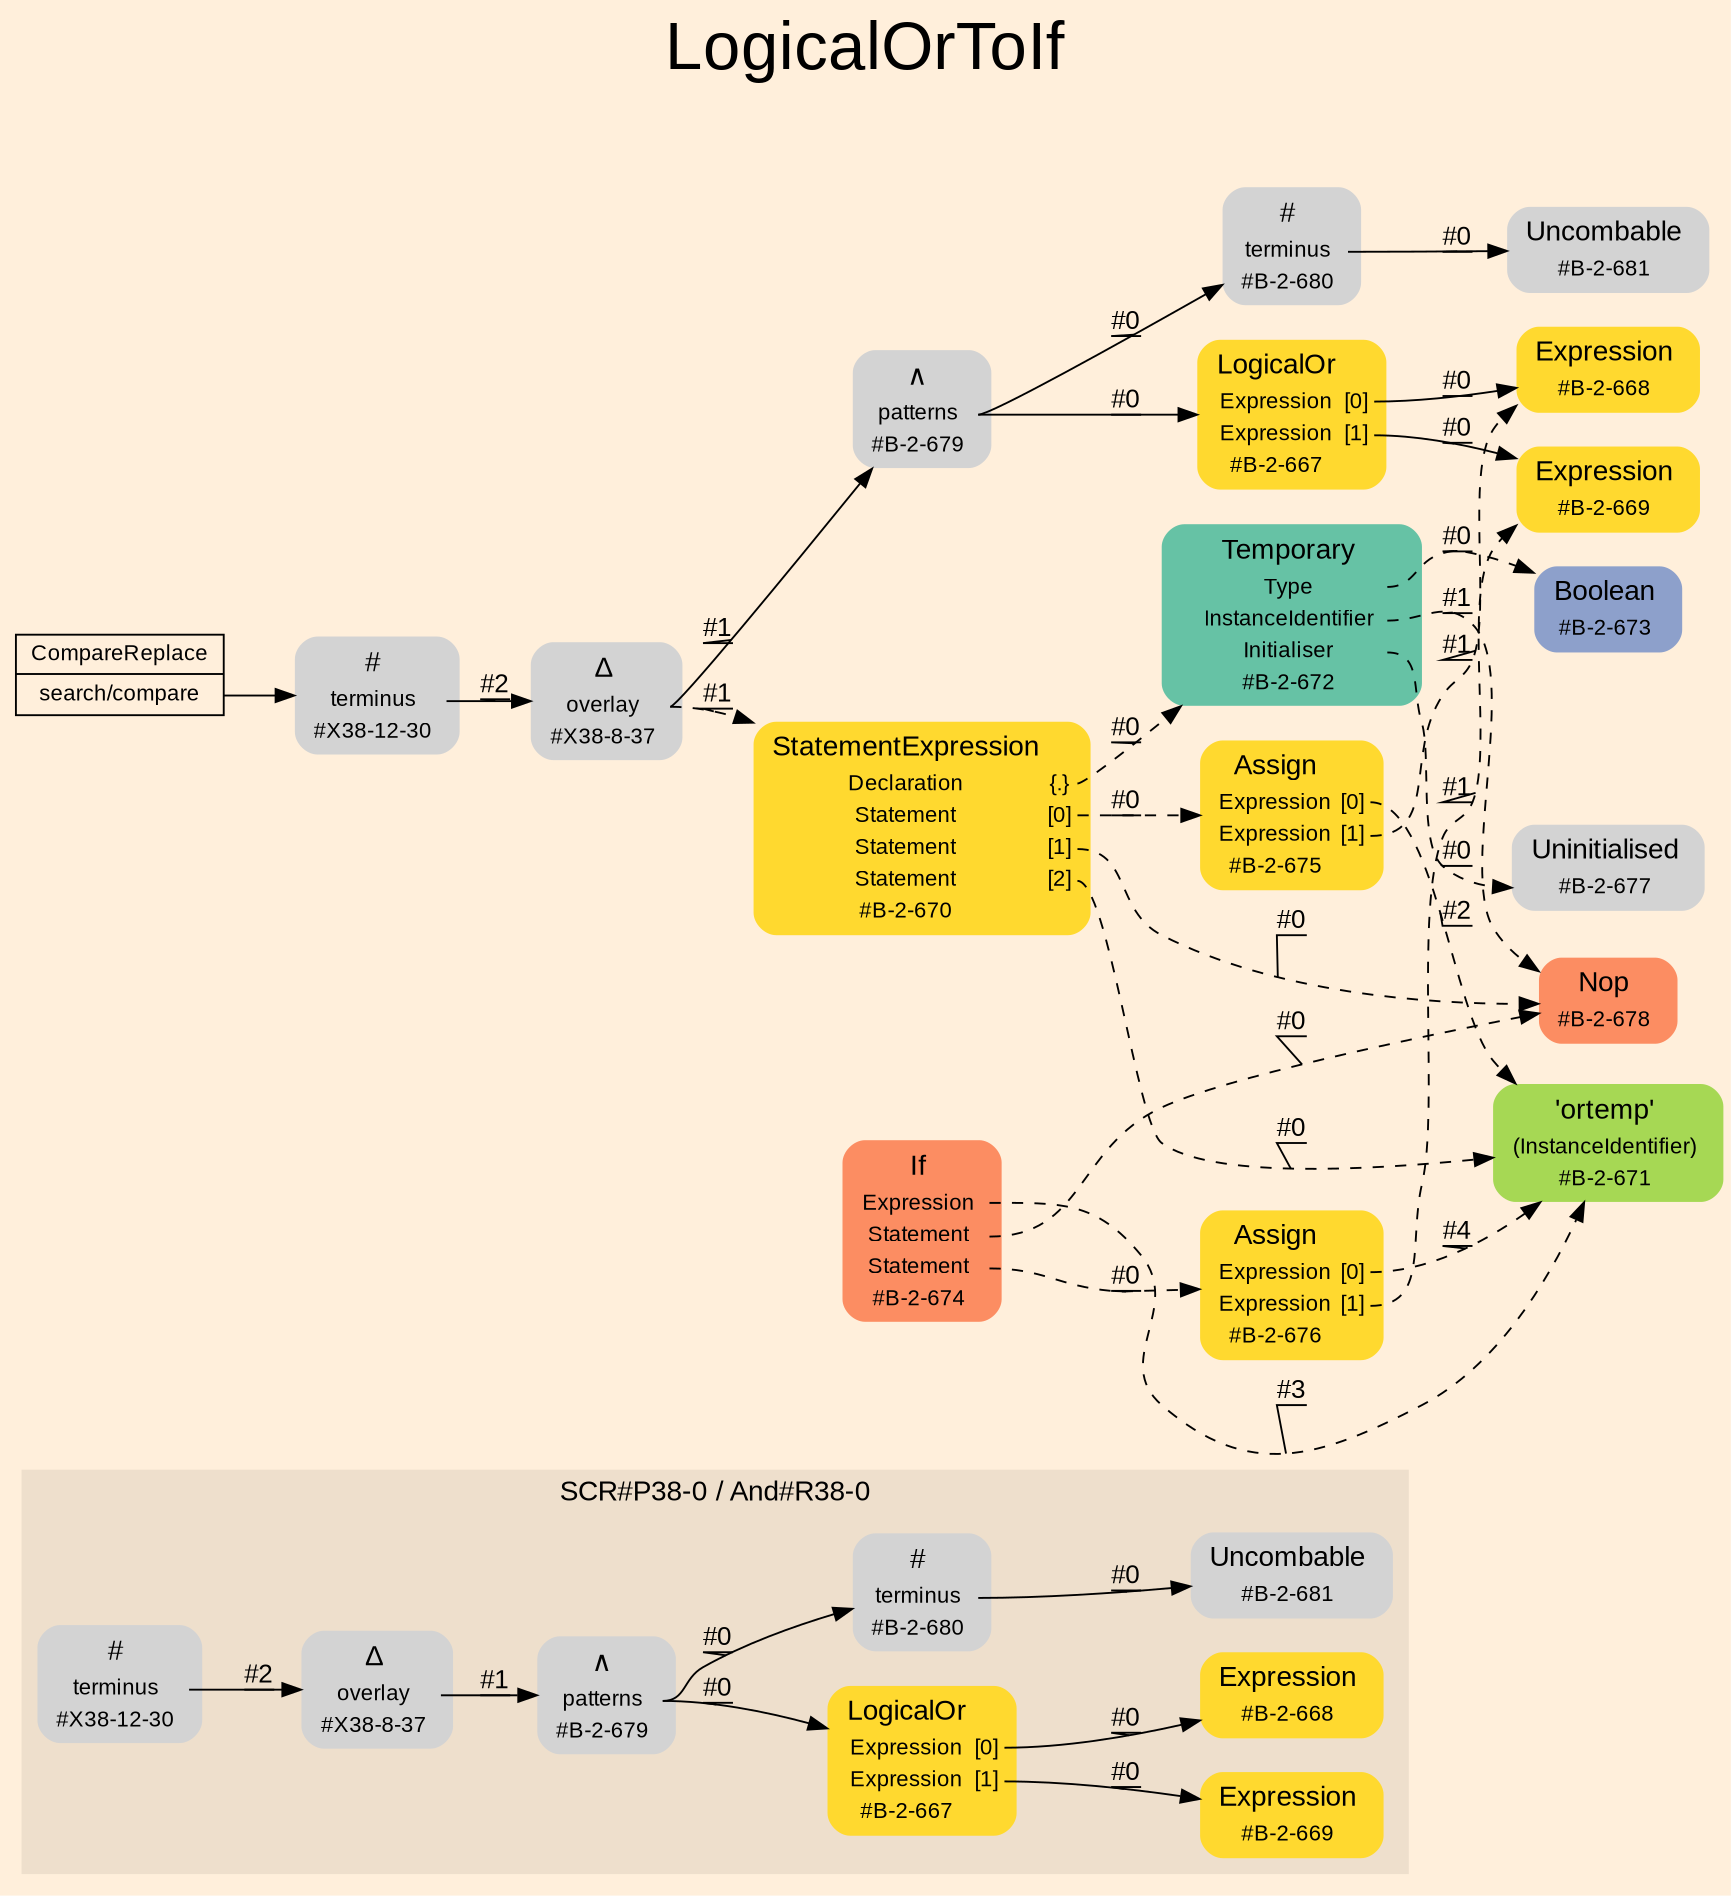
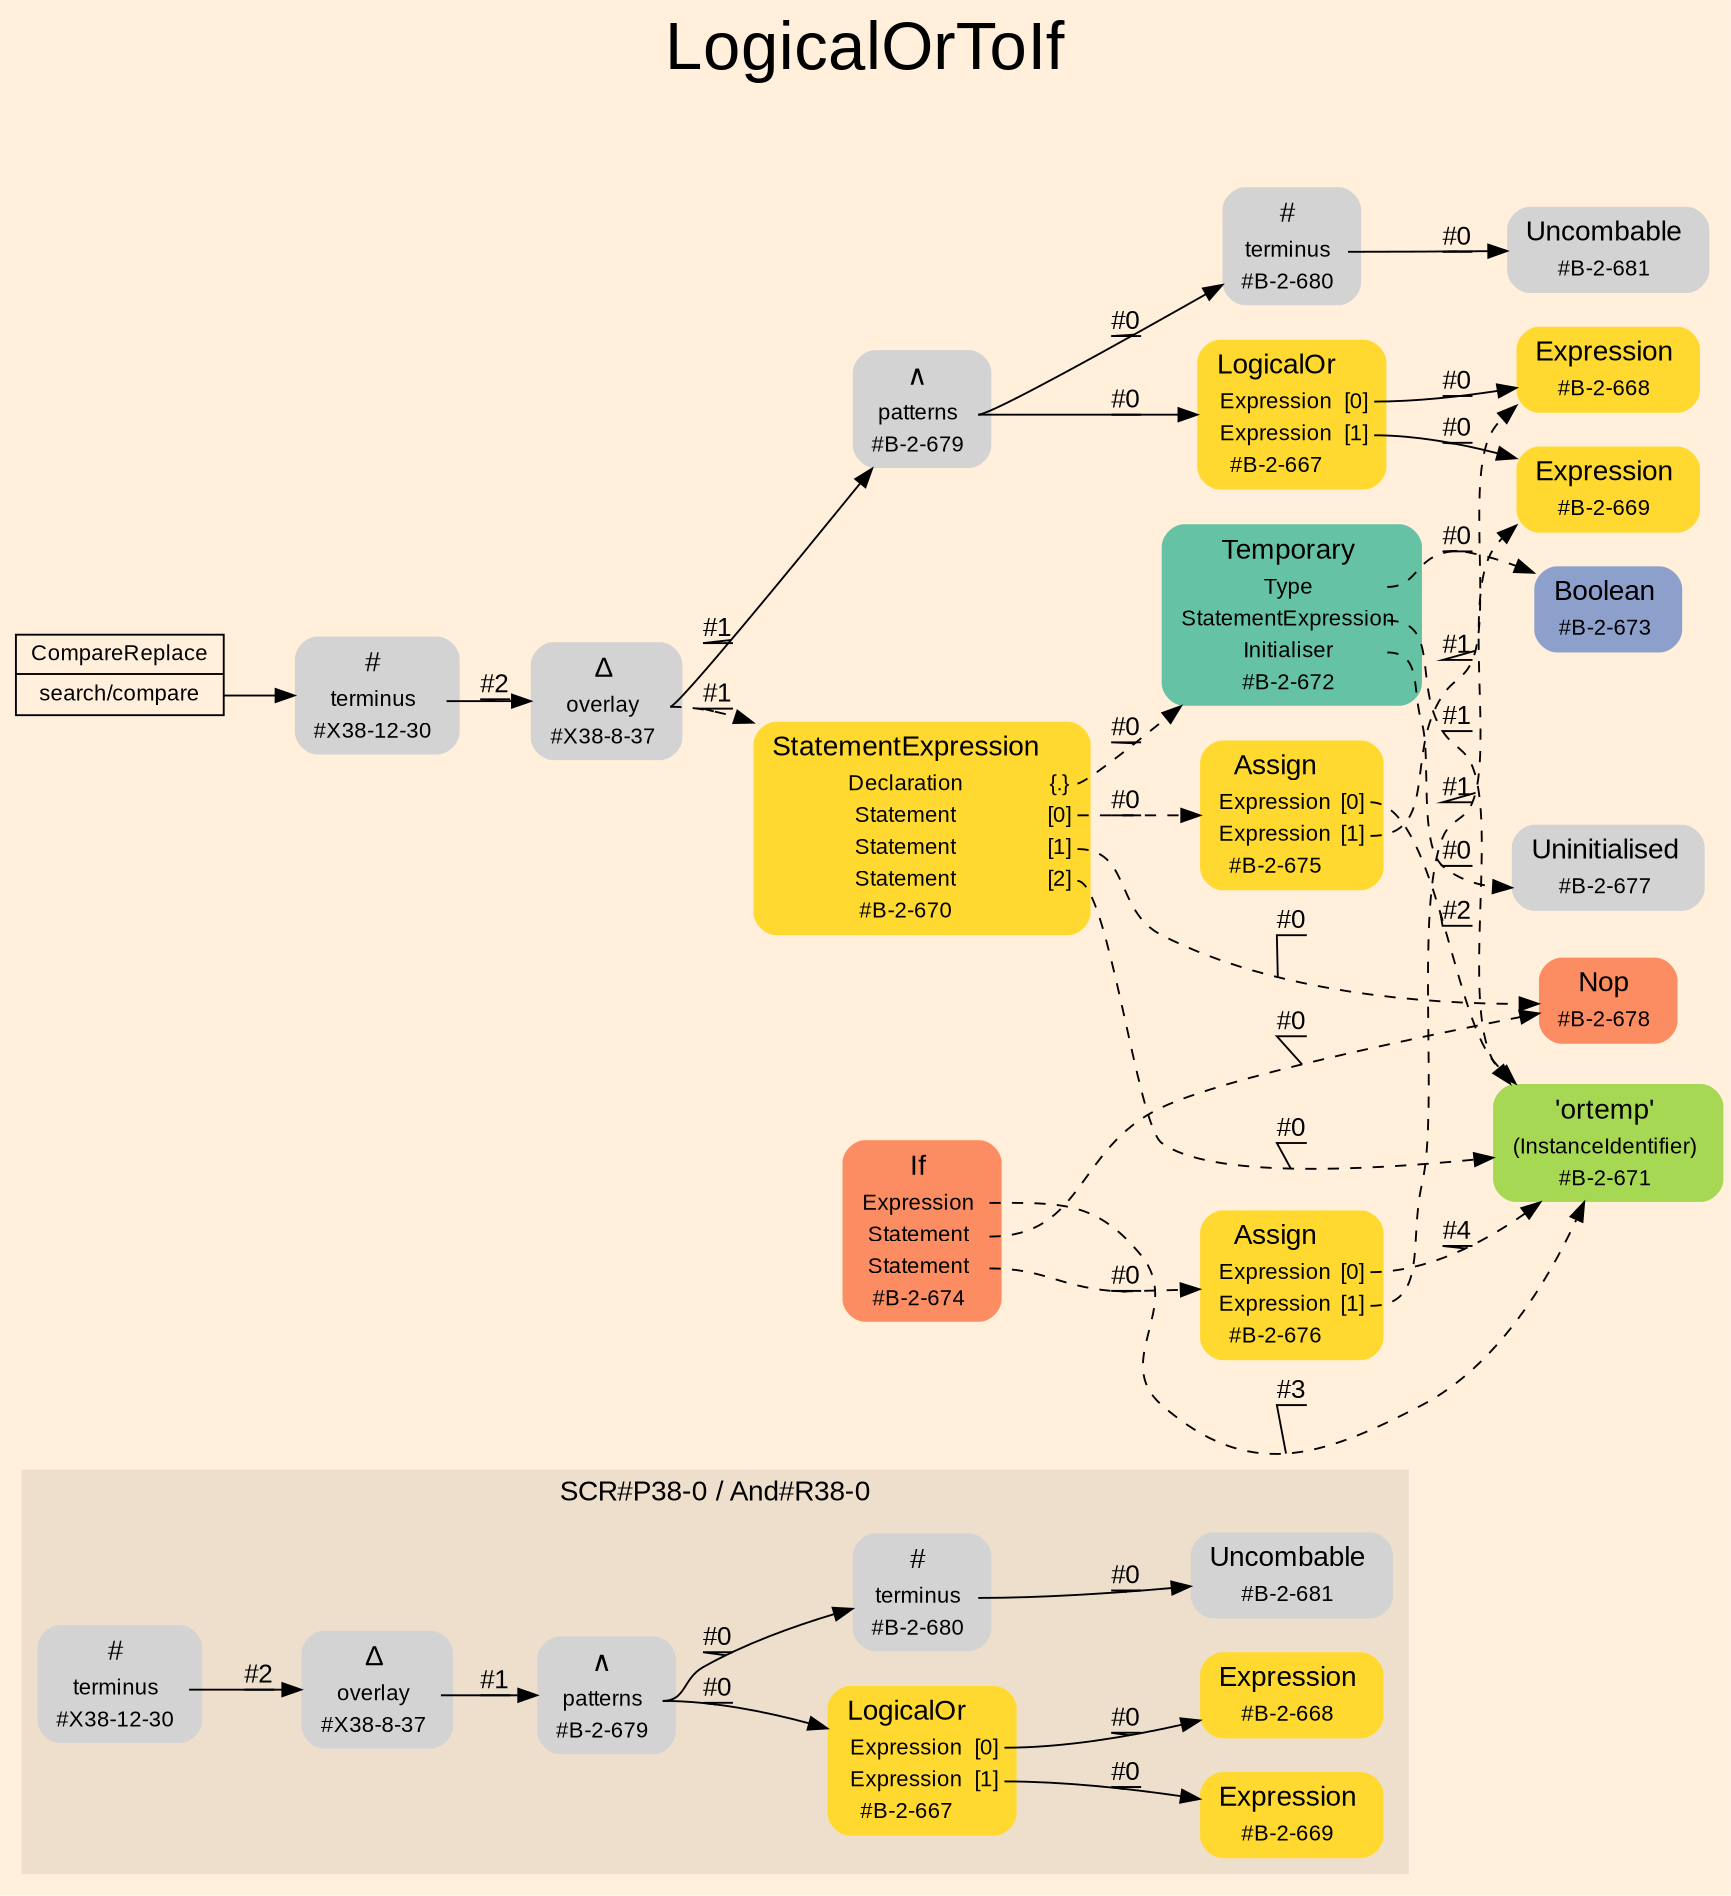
  digraph {
    bgcolor=antiquewhite1
    color=black
    fontcolor=black
    fontname=Arial
    fontsize=36
    label=LogicalOrToIf
    labelloc=t
    rankdir=LR
    ranksep=0.3
    node [fontname=Arial fontsize=12 shape=plaintext style="rounded,filled"]
    edge [color=black decorate=true fontcolor=black fontname=Arial tailport=port0]
    n1 [fillcolor="/set28/6" label=<<TABLE BORDER="0" CELLBORDER="0" CELLSPACING="0">          <TR><TD><FONT POINT-SIZE="15.0">Expression</FONT></TD><TD></TD></TR>          <TR><TD>#B-2-668</TD><TD PORT="port0"></TD></TR>         </TABLE>>]
    n2 [label=<<TABLE BORDER="0" CELLBORDER="0" CELLSPACING="0">          <TR><TD><FONT POINT-SIZE="15.0">#</FONT></TD><TD></TD></TR>          <TR><TD>terminus</TD><TD PORT="port0"></TD></TR>          <TR><TD>#X38-12-30</TD><TD PORT="port1"></TD></TR>         </TABLE>>]
    n3 [fillcolor="/set28/6" label=<<TABLE BORDER="0" CELLBORDER="0" CELLSPACING="0">          <TR><TD><FONT POINT-SIZE="15.0">LogicalOr</FONT></TD><TD></TD></TR>          <TR><TD>Expression</TD><TD PORT="port0">[0]</TD></TR>          <TR><TD>Expression</TD><TD PORT="port1">[1]</TD></TR>          <TR><TD>#B-2-667</TD><TD PORT="port2"></TD></TR>         </TABLE>>]
    n4 [fillcolor="/set28/6" label=<<TABLE BORDER="0" CELLBORDER="0" CELLSPACING="0">          <TR><TD><FONT POINT-SIZE="15.0">Expression</FONT></TD><TD></TD></TR>          <TR><TD>#B-2-669</TD><TD PORT="port0"></TD></TR>         </TABLE>>]
    n5 [label=<<TABLE BORDER="0" CELLBORDER="0" CELLSPACING="0">          <TR><TD><FONT POINT-SIZE="15.0">Δ</FONT></TD><TD></TD></TR>          <TR><TD>overlay</TD><TD PORT="port0"></TD></TR>          <TR><TD>#X38-8-37</TD><TD PORT="port1"></TD></TR>         </TABLE>>]
    n6 [label=<<TABLE BORDER="0" CELLBORDER="0" CELLSPACING="0">          <TR><TD><FONT POINT-SIZE="15.0">Uncombable</FONT></TD><TD></TD></TR>          <TR><TD>#B-2-681</TD><TD PORT="port0"></TD></TR>         </TABLE>>]
    n7 [label=<<TABLE BORDER="0" CELLBORDER="0" CELLSPACING="0">          <TR><TD><FONT POINT-SIZE="15.0">∧</FONT></TD><TD></TD></TR>          <TR><TD>patterns</TD><TD PORT="port0"></TD></TR>          <TR><TD>#B-2-679</TD><TD PORT="port1"></TD></TR>         </TABLE>>]
    n8 [label=<<TABLE BORDER="0" CELLBORDER="0" CELLSPACING="0">          <TR><TD><FONT POINT-SIZE="15.0">#</FONT></TD><TD></TD></TR>          <TR><TD>terminus</TD><TD PORT="port0"></TD></TR>          <TR><TD>#B-2-680</TD><TD PORT="port1"></TD></TR>         </TABLE>>]
    n9 [color=black fillcolor=antiquewhite1 fontcolor=black label="<fixed> CompareReplace | <port0> search/compare" shape=record style=filled]
    n10 [label=<<TABLE BORDER="0" CELLBORDER="0" CELLSPACING="0">      <TR><TD><FONT POINT-SIZE="15.0">#</FONT></TD><TD></TD></TR>      <TR><TD>terminus</TD><TD PORT="port0"></TD></TR>      <TR><TD>#X38-12-30</TD><TD PORT="port1"></TD></TR>     </TABLE>>]
    n11 [label=<<TABLE BORDER="0" CELLBORDER="0" CELLSPACING="0">      <TR><TD><FONT POINT-SIZE="15.0">Δ</FONT></TD><TD></TD></TR>      <TR><TD>overlay</TD><TD PORT="port0"></TD></TR>      <TR><TD>#X38-8-37</TD><TD PORT="port1"></TD></TR>     </TABLE>>]
    n12 [label=<<TABLE BORDER="0" CELLBORDER="0" CELLSPACING="0">      <TR><TD><FONT POINT-SIZE="15.0">∧</FONT></TD><TD></TD></TR>      <TR><TD>patterns</TD><TD PORT="port0"></TD></TR>      <TR><TD>#B-2-679</TD><TD PORT="port1"></TD></TR>     </TABLE>>]
    n13 [fillcolor="/set28/6" label=<<TABLE BORDER="0" CELLBORDER="0" CELLSPACING="0">      <TR><TD><FONT POINT-SIZE="15.0">StatementExpression</FONT></TD><TD></TD></TR>      <TR><TD>Declaration</TD><TD PORT="port0">{.}</TD></TR>      <TR><TD>Statement</TD><TD PORT="port1">[0]</TD></TR>      <TR><TD>Statement</TD><TD PORT="port2">[1]</TD></TR>      <TR><TD>Statement</TD><TD PORT="port3">[2]</TD></TR>      <TR><TD>#B-2-670</TD><TD PORT="port4"></TD></TR>     </TABLE>>]
    n14 [fillcolor="/set28/6" label=<<TABLE BORDER="0" CELLBORDER="0" CELLSPACING="0">      <TR><TD><FONT POINT-SIZE="15.0">LogicalOr</FONT></TD><TD></TD></TR>      <TR><TD>Expression</TD><TD PORT="port0">[0]</TD></TR>      <TR><TD>Expression</TD><TD PORT="port1">[1]</TD></TR>      <TR><TD>#B-2-667</TD><TD PORT="port2"></TD></TR>     </TABLE>>]
    n15 [label=<<TABLE BORDER="0" CELLBORDER="0" CELLSPACING="0">      <TR><TD><FONT POINT-SIZE="15.0">#</FONT></TD><TD></TD></TR>      <TR><TD>terminus</TD><TD PORT="port0"></TD></TR>      <TR><TD>#B-2-680</TD><TD PORT="port1"></TD></TR>     </TABLE>>]
-   n16 [fillcolor="/set28/1" label=<<TABLE BORDER="0" CELLBORDER="0" CELLSPACING="0">      <TR><TD><FONT POINT-SIZE="15.0">Temporary</FONT></TD><TD></TD></TR>      <TR><TD>Type</TD><TD PORT="port0"></TD></TR>      <TR><TD>InstanceIdentifier</TD><TD PORT="port1"></TD></TR>      <TR><TD>Initialiser</TD><TD PORT="port2"></TD></TR>      <TR><TD>#B-2-672</TD><TD PORT="port3"></TD></TR>     </TABLE>>]
+   n16 [fillcolor="/set28/1" label=<<TABLE BORDER="0" CELLBORDER="0" CELLSPACING="0">      <TR><TD><FONT POINT-SIZE="15.0">Temporary</FONT></TD><TD></TD></TR>      <TR><TD>Type</TD><TD PORT="port0"></TD></TR>      <TR><TD>StatementExpression</TD><TD PORT="port1"></TD></TR>      <TR><TD>Initialiser</TD><TD PORT="port2"></TD></TR>      <TR><TD>#B-2-672</TD><TD PORT="port3"></TD></TR>     </TABLE>>]
    n17 [fillcolor="/set28/5" label=<<TABLE BORDER="0" CELLBORDER="0" CELLSPACING="0">      <TR><TD><FONT POINT-SIZE="15.0">'ortemp'</FONT></TD><TD></TD></TR>      <TR><TD>(InstanceIdentifier)</TD><TD PORT="port0"></TD></TR>      <TR><TD>#B-2-671</TD><TD PORT="port1"></TD></TR>     </TABLE>>]
    n18 [fillcolor="/set28/6" label=<<TABLE BORDER="0" CELLBORDER="0" CELLSPACING="0">      <TR><TD><FONT POINT-SIZE="15.0">Assign</FONT></TD><TD></TD></TR>      <TR><TD>Expression</TD><TD PORT="port0">[0]</TD></TR>      <TR><TD>Expression</TD><TD PORT="port1">[1]</TD></TR>      <TR><TD>#B-2-675</TD><TD PORT="port2"></TD></TR>     </TABLE>>]
    n19 [fillcolor="/set28/2" label=<<TABLE BORDER="0" CELLBORDER="0" CELLSPACING="0">      <TR><TD><FONT POINT-SIZE="15.0">Nop</FONT></TD><TD></TD></TR>      <TR><TD>#B-2-678</TD><TD PORT="port0"></TD></TR>     </TABLE>>]
    n20 [fillcolor="/set28/6" label=<<TABLE BORDER="0" CELLBORDER="0" CELLSPACING="0">      <TR><TD><FONT POINT-SIZE="15.0">Expression</FONT></TD><TD></TD></TR>      <TR><TD>#B-2-668</TD><TD PORT="port0"></TD></TR>     </TABLE>>]
    n21 [fillcolor="/set28/6" label=<<TABLE BORDER="0" CELLBORDER="0" CELLSPACING="0">      <TR><TD><FONT POINT-SIZE="15.0">Expression</FONT></TD><TD></TD></TR>      <TR><TD>#B-2-669</TD><TD PORT="port0"></TD></TR>     </TABLE>>]
    n22 [label=<<TABLE BORDER="0" CELLBORDER="0" CELLSPACING="0">      <TR><TD><FONT POINT-SIZE="15.0">Uncombable</FONT></TD><TD></TD></TR>      <TR><TD>#B-2-681</TD><TD PORT="port0"></TD></TR>     </TABLE>>]
    n23 [fillcolor="/set28/3" label=<<TABLE BORDER="0" CELLBORDER="0" CELLSPACING="0">      <TR><TD><FONT POINT-SIZE="15.0">Boolean</FONT></TD><TD></TD></TR>      <TR><TD>#B-2-673</TD><TD PORT="port0"></TD></TR>     </TABLE>>]
    n24 [label=<<TABLE BORDER="0" CELLBORDER="0" CELLSPACING="0">      <TR><TD><FONT POINT-SIZE="15.0">Uninitialised</FONT></TD><TD></TD></TR>      <TR><TD>#B-2-677</TD><TD PORT="port0"></TD></TR>     </TABLE>>]
    n25 [fillcolor="/set28/2" label=<<TABLE BORDER="0" CELLBORDER="0" CELLSPACING="0">      <TR><TD><FONT POINT-SIZE="15.0">If</FONT></TD><TD></TD></TR>      <TR><TD>Expression</TD><TD PORT="port0"></TD></TR>      <TR><TD>Statement</TD><TD PORT="port1"></TD></TR>      <TR><TD>Statement</TD><TD PORT="port2"></TD></TR>      <TR><TD>#B-2-674</TD><TD PORT="port3"></TD></TR>     </TABLE>>]
    n26 [fillcolor="/set28/6" label=<<TABLE BORDER="0" CELLBORDER="0" CELLSPACING="0">      <TR><TD><FONT POINT-SIZE="15.0">Assign</FONT></TD><TD></TD></TR>      <TR><TD>Expression</TD><TD PORT="port0">[0]</TD></TR>      <TR><TD>Expression</TD><TD PORT="port1">[1]</TD></TR>      <TR><TD>#B-2-676</TD><TD PORT="port2"></TD></TR>     </TABLE>>]
    subgraph cluster_1 {
      color=antiquewhite2
      fontsize=15
      label="SCR#P38-0 / And#R38-0"
      style=filled
      n1
      n2
      n3
      n4
      n5
      n6
      n7
      n8
    }
    n2 -> n5 [label="#2"]
    n3 -> n1 [label="#0"]
    n3 -> n4 [label="#0" tailport=port1]
    n5 -> n7 [label="#1"]
    n7 -> n3 [label="#0"]
    n7 -> n8 [label="#0"]
    n8 -> n6 [label="#0"]
    n9 -> n10
    n10 -> n11 [label="#2"]
    n11 -> n12 [label="#1"]
    n11 -> n13 [label="#1" style=dashed]
    n12 -> n14 [label="#0"]
    n12 -> n15 [label="#0"]
    n13 -> n16 [label="#0" style=dashed]
    n13 -> n17 [label="#0" style=dashed tailport=port3]
    n13 -> n18 [label="#0" style=dashed tailport=port1]
    n13 -> n19 [label="#0" style=dashed tailport=port2]
    n14 -> n20 [label="#0"]
    n14 -> n21 [label="#0" tailport=port1]
    n15 -> n22 [label="#0"]
-   n16 -> n19 [label="#1" style=dashed tailport=port1]
+   n16 -> n17 [label="#1" style=dashed tailport=port1]
    n16 -> n23 [label="#0" style=dashed]
    n16 -> n24 [label="#0" style=dashed tailport=port2]
    n18 -> n17 [label="#2" style=dashed]
    n18 -> n20 [label="#1" style=dashed tailport=port1]
    n25 -> n17 [label="#3" style=dashed]
    n25 -> n19 [label="#0" style=dashed tailport=port1]
    n25 -> n26 [label="#0" style=dashed tailport=port2]
    n26 -> n17 [label="#4" style=dashed]
    n26 -> n21 [label="#1" style=dashed tailport=port1]
  }
